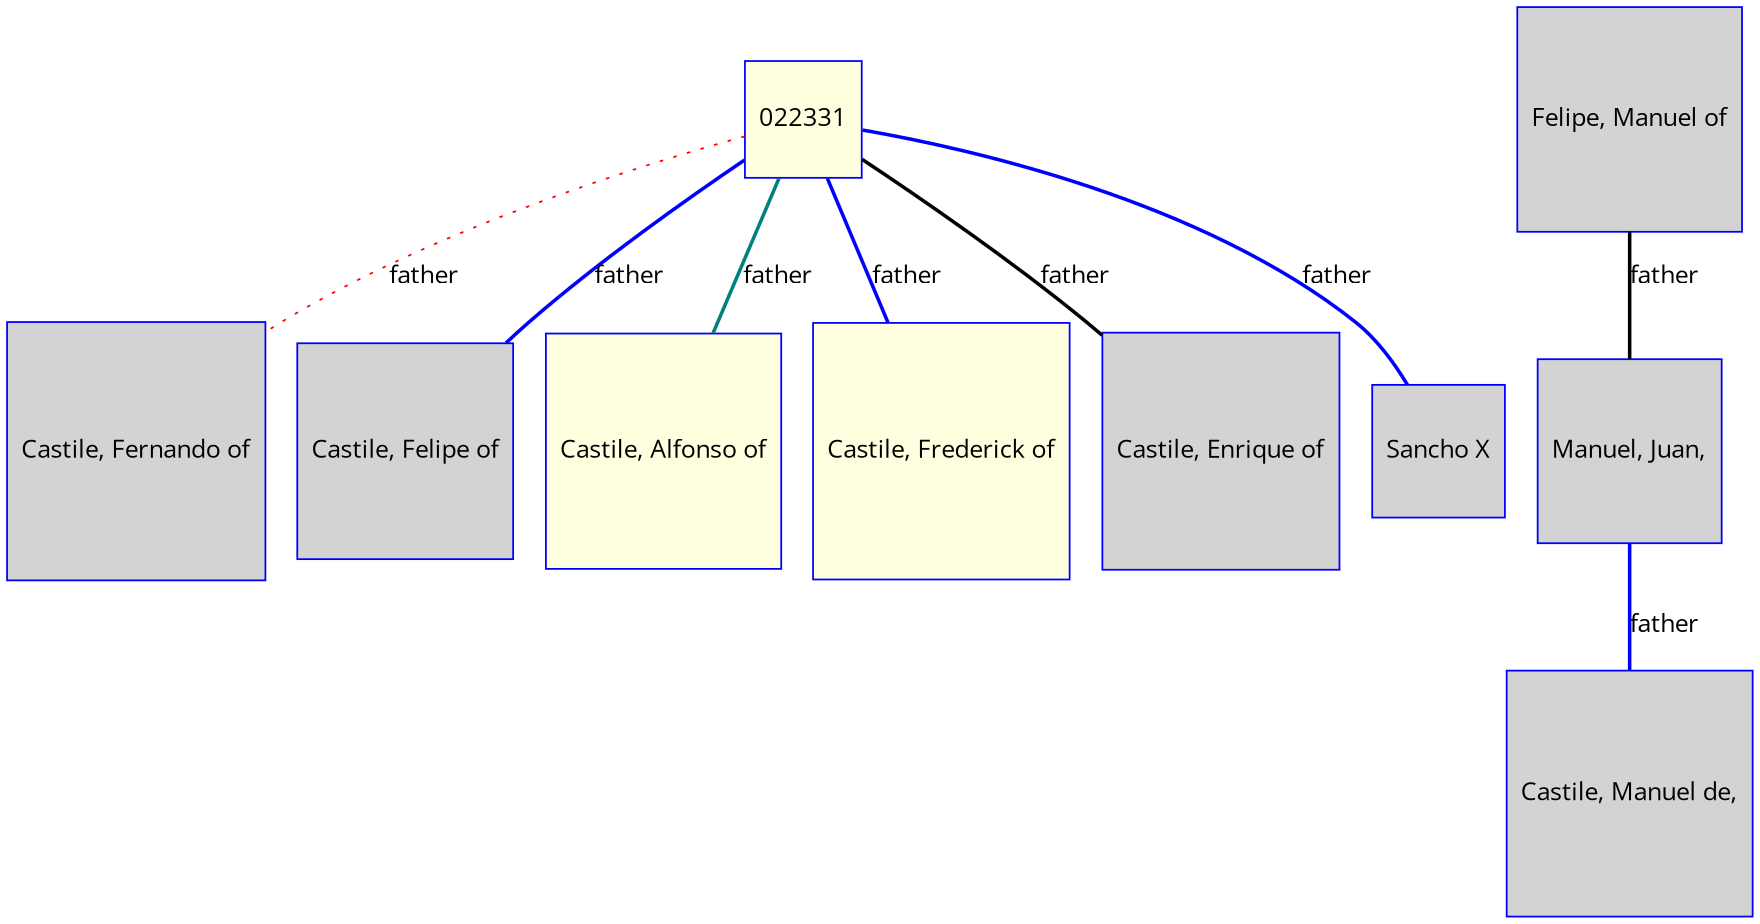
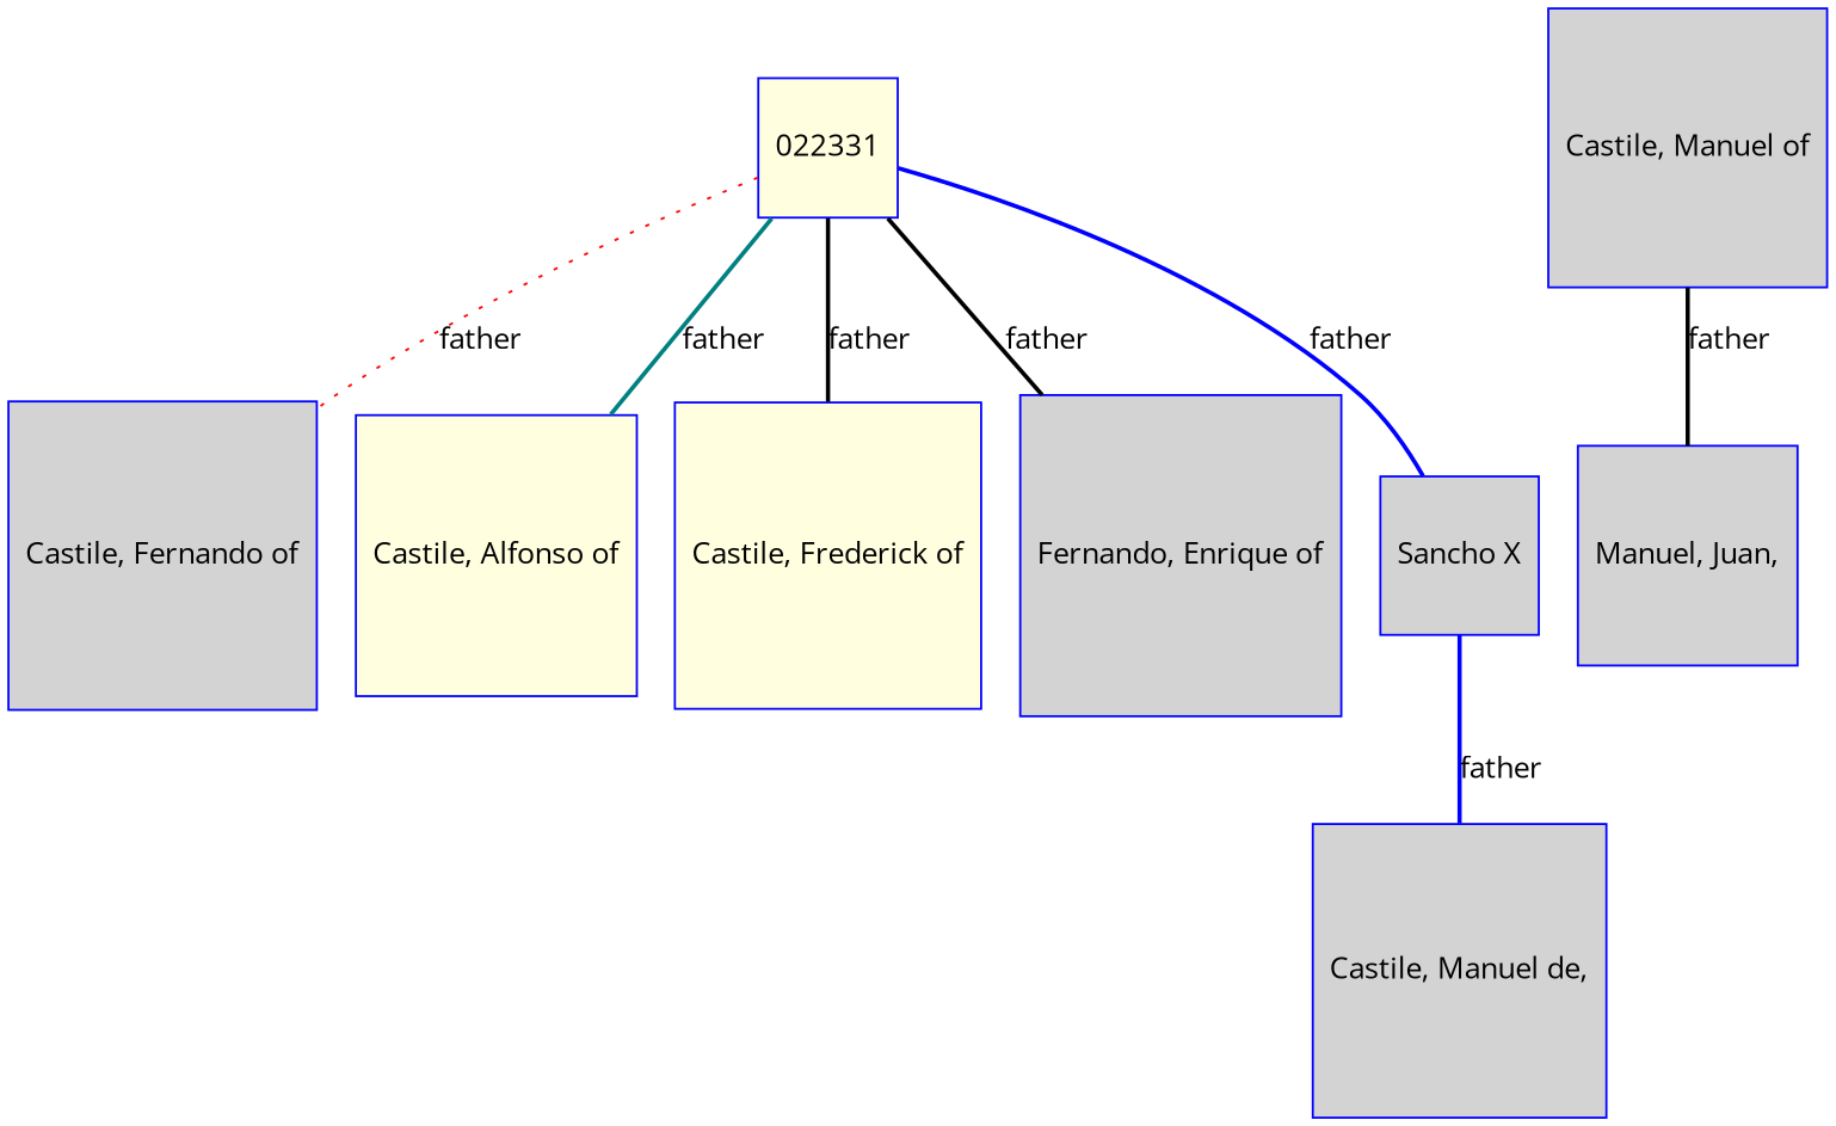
  digraph {
    fontname="Open Sans"
    node [color=blue fillcolor=lightgrey fontname="Open Sans" regular=1 shape=box style=filled]
    edge [arrowsize=0.0 color=blue dir=none fontname="Open Sans" style=bold]
    n1 [label="Castile, Fernando of"]
-   n2 [label="Castile, Felipe of"]
    n3 [fillcolor=lightyellow label="Castile, Alfonso of"]
    n4 [fillcolor=lightyellow label="Castile, Frederick of"]
    n5 [fillcolor=lightyellow label=022331]
-   n6 [label="Castile, Enrique of"]
+   n6 [label="Fernando, Enrique of"]
    n7 [label="Sancho X"]
-   n8 [label="Felipe, Manuel of"]
+   n8 [label="Castile, Manuel of"]
    n9 [label="Manuel, Juan,"]
    n10 [label="Castile, Manuel de,"]
    n5 -> n1 [color=red label=father style=dotted]
-   n5 -> n2 [label=father]
    n5 -> n3 [color=teal label=father]
-   n5 -> n4 [label=father]
+   n5 -> n4 [color=black label=father]
    n5 -> n6 [color=black label=father]
    n5 -> n7 [label=father]
    n8 -> n9 [color=black label=father]
-   n9 -> n10 [label=father]
+   n7 -> n10 [label=father]
  }
